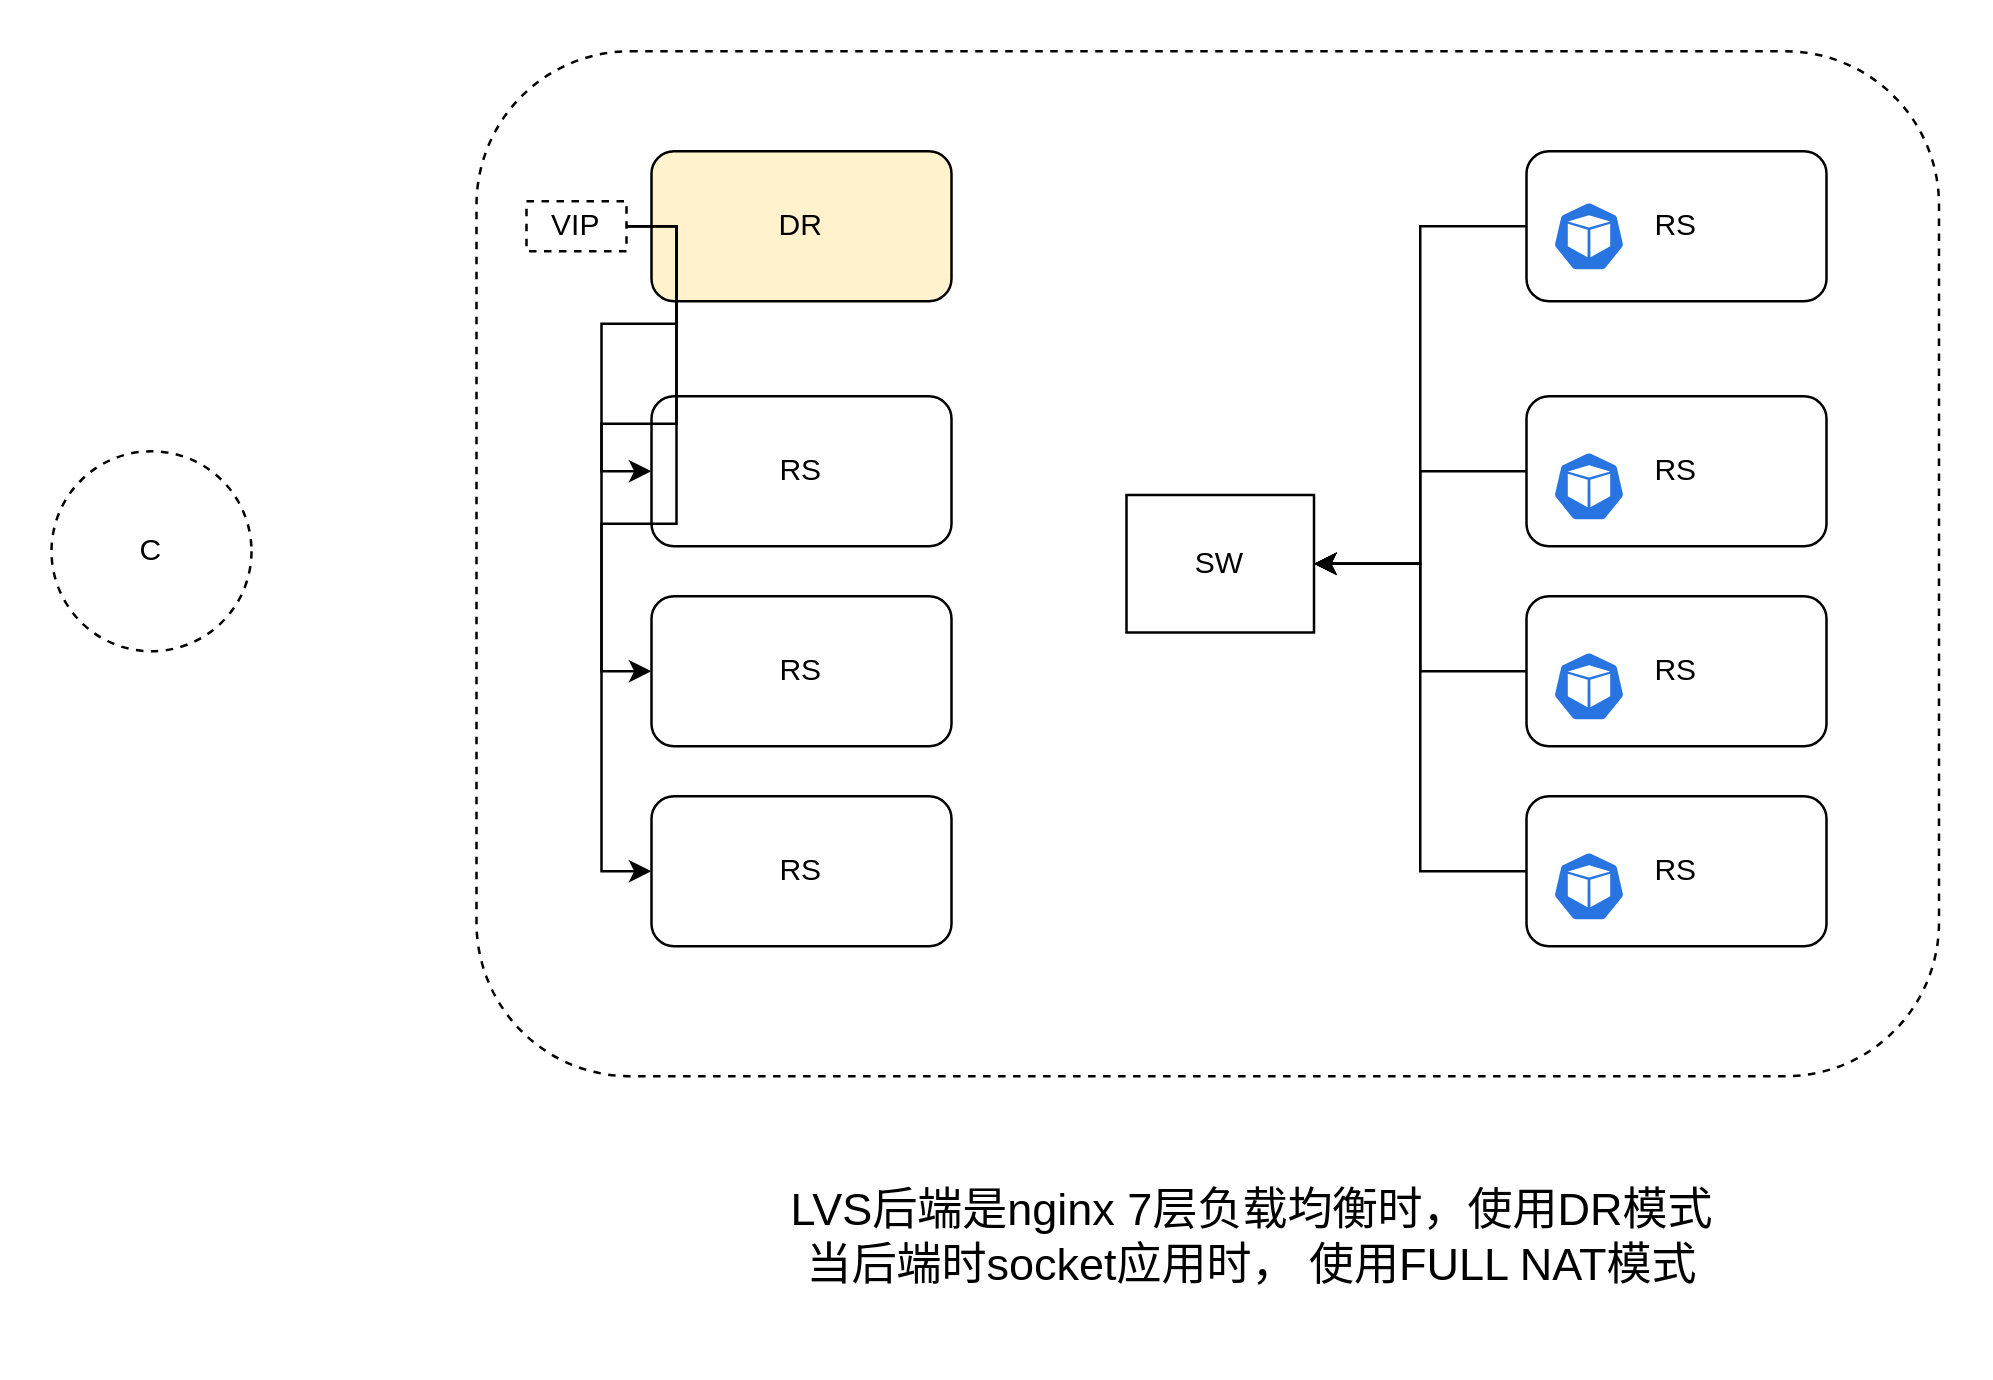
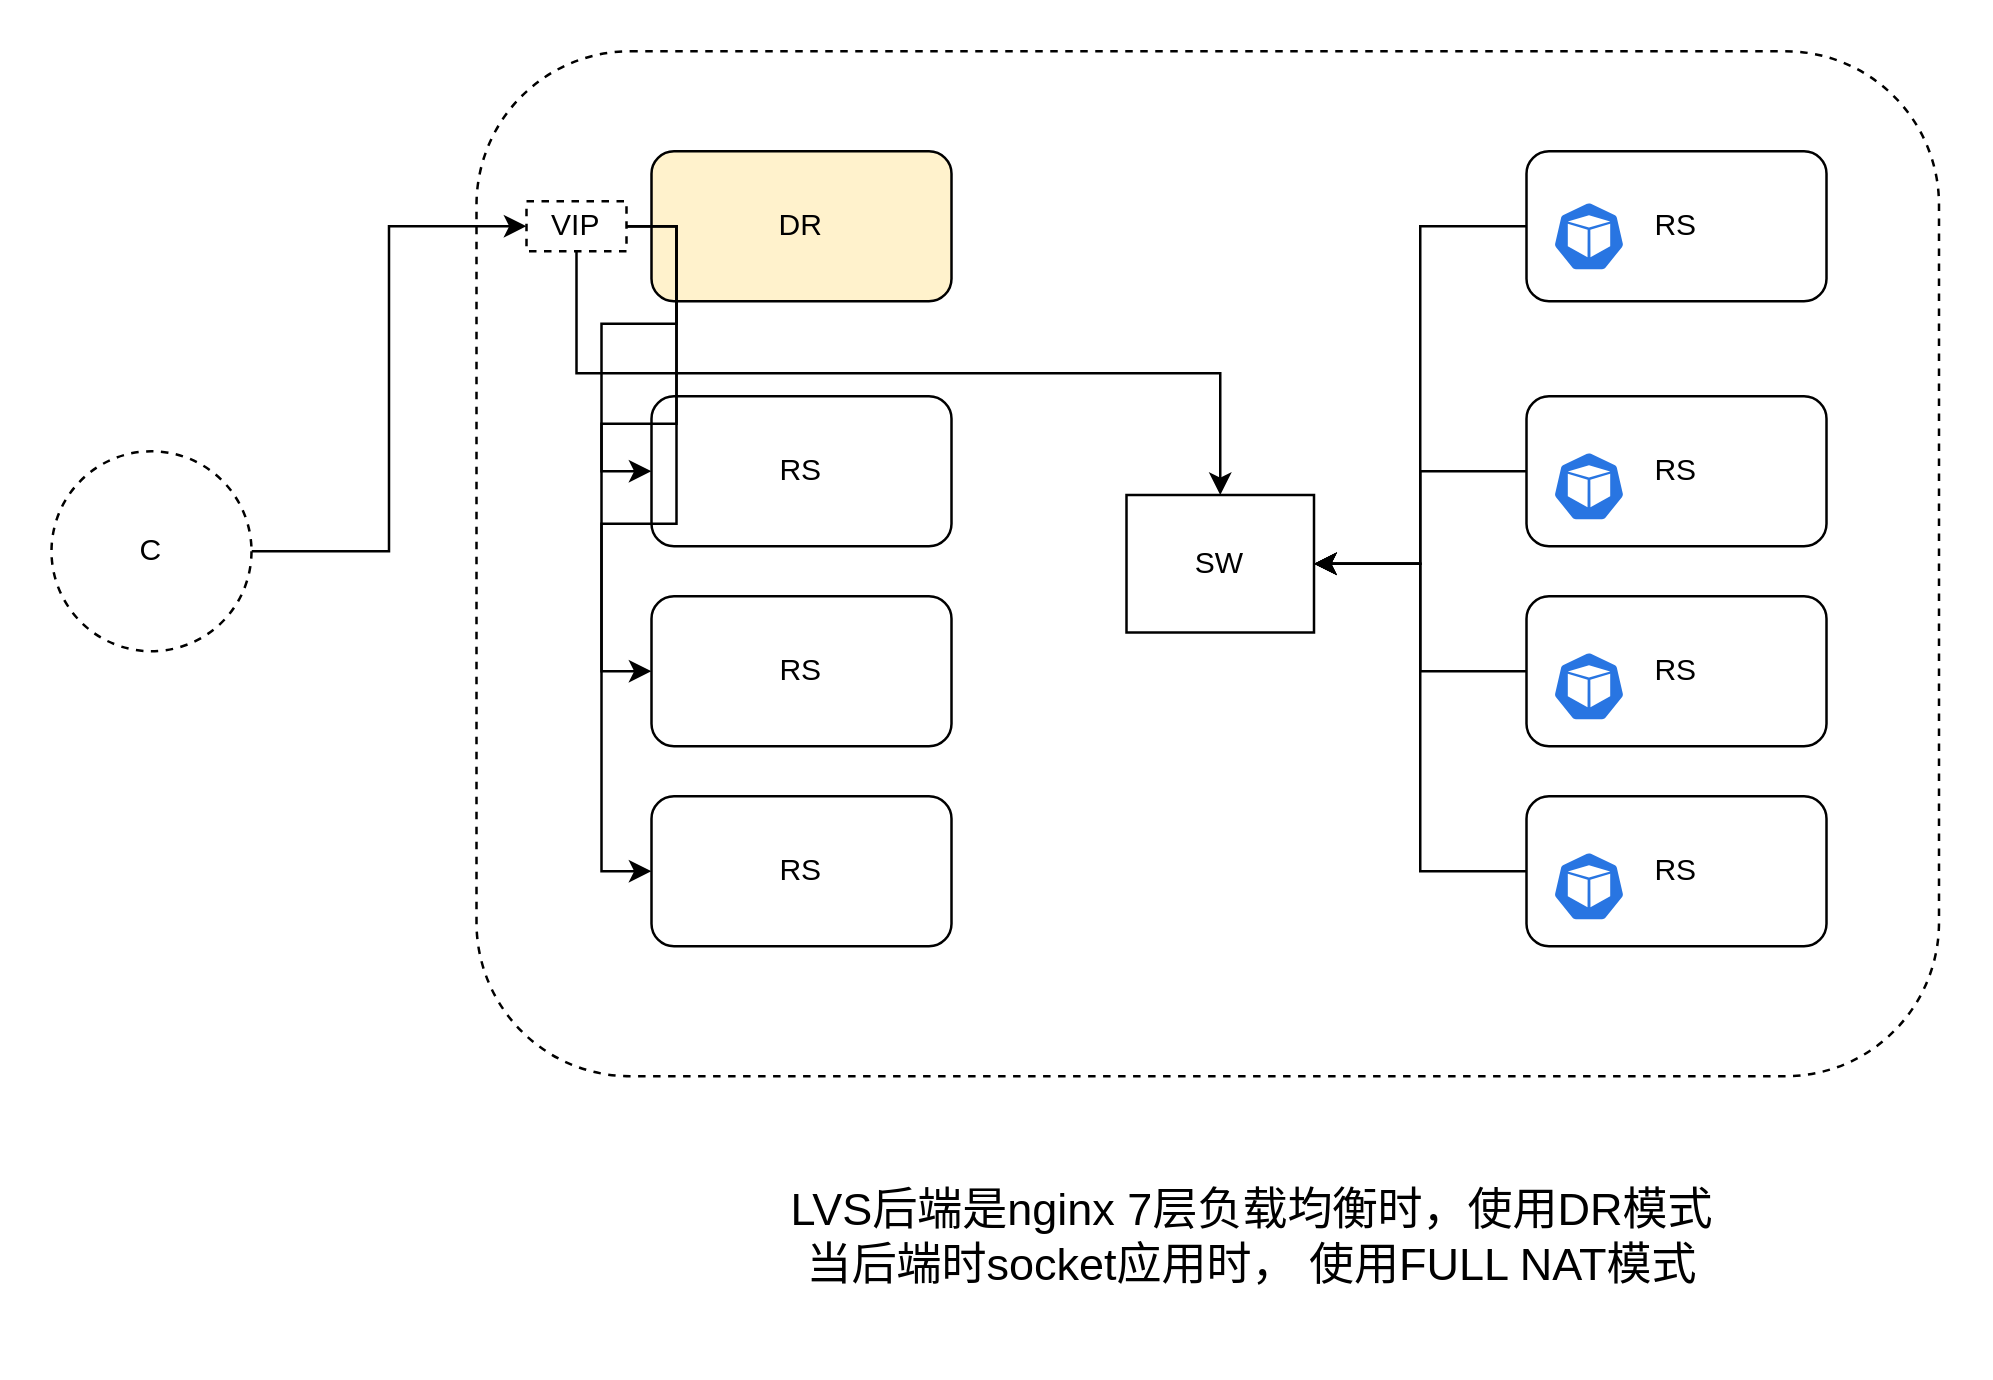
  <mxCell id="0" />
  <mxCell id="1" parent="0" />
  <mxCell id="2" value="" style="rounded=1;whiteSpace=wrap;html=1;dashed=1;fillColor=none;" vertex="1" parent="1"><mxGeometry x="190" y="20" width="585" height="410" as="geometry" /></mxCell>
+ <mxCell id="3" style="edgeStyle=orthogonalEdgeStyle;rounded=0;orthogonalLoop=1;jettySize=auto;html=1;entryX=0;entryY=0.5;entryDx=0;entryDy=0;" edge="1" parent="1" source="4" target="13"><mxGeometry relative="1" as="geometry" /></mxCell>
  <mxCell id="4" value="C" style="ellipse;whiteSpace=wrap;html=1;aspect=fixed;dashed=1;" vertex="1" parent="1"><mxGeometry x="20" y="180" width="80" height="80" as="geometry" /></mxCell>
  <mxCell id="5" value="DR" style="rounded=1;whiteSpace=wrap;html=1;fillColor=#fff2cc;" vertex="1" parent="1"><mxGeometry x="260" y="60" width="120" height="60" as="geometry" /></mxCell>
  <mxCell id="6" value="RS" style="rounded=1;whiteSpace=wrap;html=1;" vertex="1" parent="1"><mxGeometry x="260" y="318" width="120" height="60" as="geometry" /></mxCell>
  <mxCell id="7" value="RS" style="rounded=1;whiteSpace=wrap;html=1;" vertex="1" parent="1"><mxGeometry x="260" y="238" width="120" height="60" as="geometry" /></mxCell>
  <mxCell id="8" value="RS" style="rounded=1;whiteSpace=wrap;html=1;" vertex="1" parent="1"><mxGeometry x="260" y="158" width="120" height="60" as="geometry" /></mxCell>
  <mxCell id="9" style="edgeStyle=orthogonalEdgeStyle;rounded=0;orthogonalLoop=1;jettySize=auto;html=1;entryX=0;entryY=0.5;entryDx=0;entryDy=0;" edge="1" parent="1" source="13" target="8"><mxGeometry relative="1" as="geometry" /></mxCell>
  <mxCell id="10" style="edgeStyle=orthogonalEdgeStyle;rounded=0;orthogonalLoop=1;jettySize=auto;html=1;entryX=0;entryY=0.5;entryDx=0;entryDy=0;" edge="1" parent="1" source="13" target="7"><mxGeometry relative="1" as="geometry" /></mxCell>
  <mxCell id="11" style="edgeStyle=orthogonalEdgeStyle;rounded=0;orthogonalLoop=1;jettySize=auto;html=1;entryX=0;entryY=0.5;entryDx=0;entryDy=0;" edge="1" parent="1" source="13" target="6"><mxGeometry relative="1" as="geometry" /></mxCell>
+ <mxCell id="12" style="edgeStyle=orthogonalEdgeStyle;rounded=0;orthogonalLoop=1;jettySize=auto;html=1;exitX=0.5;exitY=1;exitDx=0;exitDy=0;" edge="1" parent="1" source="13" target="14"><mxGeometry relative="1" as="geometry" /></mxCell>
  <mxCell id="13" value="VIP" style="rounded=0;whiteSpace=wrap;html=1;dashed=1;" vertex="1" parent="1"><mxGeometry x="210" y="80" width="40" height="20" as="geometry" /></mxCell>
  <mxCell id="14" value="SW" style="rounded=0;whiteSpace=wrap;html=1;fillColor=none;" vertex="1" parent="1"><mxGeometry x="450" y="197.5" width="75" height="55" as="geometry" /></mxCell>
  <mxCell id="15" style="edgeStyle=orthogonalEdgeStyle;rounded=0;orthogonalLoop=1;jettySize=auto;html=1;entryX=1;entryY=0.5;entryDx=0;entryDy=0;" edge="1" parent="1" source="16" target="14"><mxGeometry relative="1" as="geometry" /></mxCell>
  <mxCell id="16" value="RS" style="rounded=1;whiteSpace=wrap;html=1;" vertex="1" parent="1"><mxGeometry x="610" y="318" width="120" height="60" as="geometry" /></mxCell>
  <mxCell id="17" style="edgeStyle=orthogonalEdgeStyle;rounded=0;orthogonalLoop=1;jettySize=auto;html=1;entryX=1;entryY=0.5;entryDx=0;entryDy=0;" edge="1" parent="1" source="18" target="14"><mxGeometry relative="1" as="geometry" /></mxCell>
  <mxCell id="18" value="RS" style="rounded=1;whiteSpace=wrap;html=1;" vertex="1" parent="1"><mxGeometry x="610" y="238" width="120" height="60" as="geometry" /></mxCell>
  <mxCell id="19" style="edgeStyle=orthogonalEdgeStyle;rounded=0;orthogonalLoop=1;jettySize=auto;html=1;entryX=1;entryY=0.5;entryDx=0;entryDy=0;" edge="1" parent="1" source="20" target="14"><mxGeometry relative="1" as="geometry" /></mxCell>
  <mxCell id="20" value="RS" style="rounded=1;whiteSpace=wrap;html=1;" vertex="1" parent="1"><mxGeometry x="610" y="158" width="120" height="60" as="geometry" /></mxCell>
  <mxCell id="21" style="edgeStyle=orthogonalEdgeStyle;rounded=0;orthogonalLoop=1;jettySize=auto;html=1;entryX=1;entryY=0.5;entryDx=0;entryDy=0;" edge="1" parent="1" source="22" target="14"><mxGeometry relative="1" as="geometry" /></mxCell>
  <mxCell id="22" value="RS" style="rounded=1;whiteSpace=wrap;html=1;" vertex="1" parent="1"><mxGeometry x="610" y="60" width="120" height="60" as="geometry" /></mxCell>
  <mxCell id="23" value="" style="sketch=0;html=1;dashed=0;whitespace=wrap;fillColor=#2875E2;strokeColor=#ffffff;points=[[0.005,0.63,0],[0.1,0.2,0],[0.9,0.2,0],[0.5,0,0],[0.995,0.63,0],[0.72,0.99,0],[0.5,1,0],[0.28,0.99,0]];shape=mxgraph.kubernetes.icon;prIcon=pod" vertex="1" parent="1"><mxGeometry x="620" y="340" width="30" height="28" as="geometry" /></mxCell>
  <mxCell id="24" value="" style="sketch=0;html=1;dashed=0;whitespace=wrap;fillColor=#2875E2;strokeColor=#ffffff;points=[[0.005,0.63,0],[0.1,0.2,0],[0.9,0.2,0],[0.5,0,0],[0.995,0.63,0],[0.72,0.99,0],[0.5,1,0],[0.28,0.99,0]];shape=mxgraph.kubernetes.icon;prIcon=pod" vertex="1" parent="1"><mxGeometry x="620" y="260" width="30" height="28" as="geometry" /></mxCell>
  <mxCell id="25" value="" style="sketch=0;html=1;dashed=0;whitespace=wrap;fillColor=#2875E2;strokeColor=#ffffff;points=[[0.005,0.63,0],[0.1,0.2,0],[0.9,0.2,0],[0.5,0,0],[0.995,0.63,0],[0.72,0.99,0],[0.5,1,0],[0.28,0.99,0]];shape=mxgraph.kubernetes.icon;prIcon=pod" vertex="1" parent="1"><mxGeometry x="620" y="180" width="30" height="28" as="geometry" /></mxCell>
  <mxCell id="26" value="" style="sketch=0;html=1;dashed=0;whitespace=wrap;fillColor=#2875E2;strokeColor=#ffffff;points=[[0.005,0.63,0],[0.1,0.2,0],[0.9,0.2,0],[0.5,0,0],[0.995,0.63,0],[0.72,0.99,0],[0.5,1,0],[0.28,0.99,0]];shape=mxgraph.kubernetes.icon;prIcon=pod" vertex="1" parent="1"><mxGeometry x="620" y="80" width="30" height="28" as="geometry" /></mxCell>
  <mxCell id="27" value="&lt;font style=&quot;font-size: 18px&quot;&gt;LVS后端是nginx 7层负载均衡时，使用DR模式&lt;br&gt;当后端时socket应用时， 使用FULL NAT模式&lt;/font&gt;" style="text;html=1;strokeColor=none;fillColor=none;align=center;verticalAlign=middle;whiteSpace=wrap;rounded=0;" vertex="1" parent="1"><mxGeometry x="298.75" y="460" width="402.5" height="70" as="geometry" /></mxCell>
